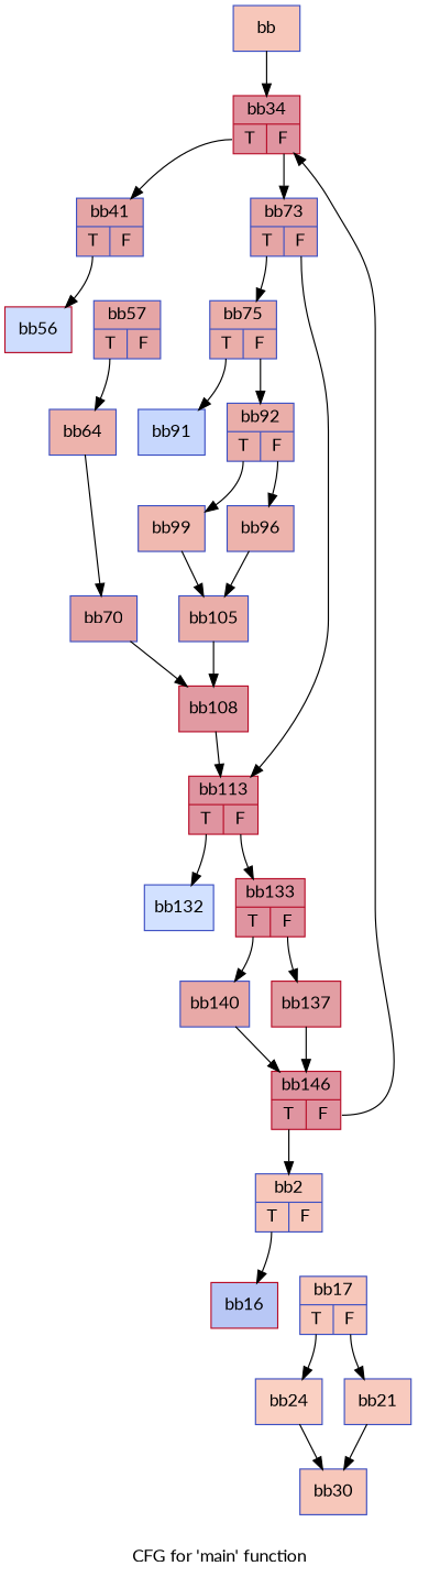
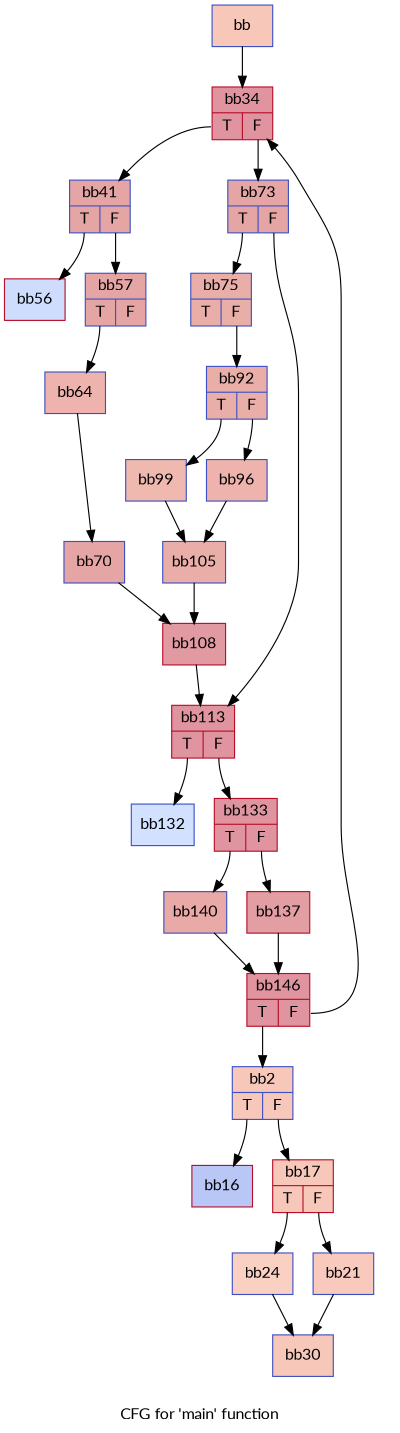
  digraph {
    fontname=Lato
    label="CFG for 'main' function"
    node [color="#3d50c3ff" fillcolor="#ec7f6370" fontname=Lato shape=record style=filled]
    edge [fontname=Lato]
    n1 [label="{bb}"]
    n2 [color="#b70d28ff" fillcolor="#b70d2870" label="{bb34|{<s0>T|<s1>F}}"]
    n3 [fillcolor="#c5333470" label="{bb41|{<s0>T|<s1>F}}"]
    n4 [fillcolor="#c5333470" label="{bb73|{<s0>T|<s1>F}}"]
    n5 [color="#b70d28ff" fillcolor="#8fb1fe70" label="{bb56}"]
    n6 [fillcolor="#c5333470" label="{bb57|{<s0>T|<s1>F}}"]
    n7 [fillcolor="#d0473d70" label="{bb75|{<s0>T|<s1>F}}"]
    n8 [color="#b70d28ff" fillcolor="#b70d2870" label="{bb113|{<s0>T|<s1>F}}"]
    n9 [label="{bb2|{<s0>T|<s1>F}}"]
    n10 [color="#b70d28ff" fillcolor="#5f7fe870" label="{bb16}"]
-   n11 [label="{bb17|{<s0>T|<s1>F}}"]
+   n11 [color="#b70d28ff" label="{bb17|{<s0>T|<s1>F}}"]
    n12 [fillcolor="#f3947570" label="{bb24}"]
    n13 [fillcolor="#ef886b70" label="{bb21}"]
    n14 [label="{bb30}"]
    n15 [fillcolor="#d6524470" label="{bb64}"]
-   n16 [fillcolor="#81a4fb70" label="{bb91}"]
    n17 [fillcolor="#d0473d70" label="{bb92|{<s0>T|<s1>F}}"]
    n18 [fillcolor="#9abbff70" label="{bb132}"]
    n19 [color="#b70d28ff" fillcolor="#b70d2870" label="{bb133|{<s0>T|<s1>F}}"]
    n20 [fillcolor="#c5333470" label="{bb70}"]
    n21 [color="#b70d28ff" fillcolor="#bb1b2c70" label="{bb108}"]
    n22 [fillcolor="#de614d70" label="{bb99}"]
    n23 [fillcolor="#d6524470" label="{bb96}"]
    n24 [fillcolor="#ca3b3770" label="{bb140}"]
    n25 [color="#b70d28ff" fillcolor="#be242e70" label="{bb137}"]
    n26 [fillcolor="#d0473d70" label="{bb105}"]
    n27 [color="#b70d28ff" fillcolor="#b70d2870" label="{bb146|{<s0>T|<s1>F}}"]
    n1 -> n2
    n2 -> n3 [tailport=s0]
    n2 -> n4 [tailport=s1]
    n3 -> n5 [tailport=s0]
+   n3 -> n6 [tailport=s1]
    n4 -> n7 [tailport=s0]
    n4 -> n8 [tailport=s1]
    n6 -> n15 [tailport=s0]
-   n7 -> n16 [tailport=s0]
    n7 -> n17 [tailport=s1]
    n8 -> n18 [tailport=s0]
    n8 -> n19 [tailport=s1]
    n9 -> n10 [tailport=s0]
+   n9 -> n11 [tailport=s1]
    n11 -> n12 [tailport=s0]
    n11 -> n13 [tailport=s1]
    n12 -> n14
    n13 -> n14
    n15 -> n20
    n17 -> n22 [tailport=s0]
    n17 -> n23 [tailport=s1]
    n19 -> n24 [tailport=s0]
    n19 -> n25 [tailport=s1]
    n20 -> n21
    n21 -> n8
    n22 -> n26
    n23 -> n26
    n24 -> n27
    n25 -> n27
    n26 -> n21
    n27 -> n2 [tailport=s1]
    n27 -> n9 [tailport=s0]
  }
